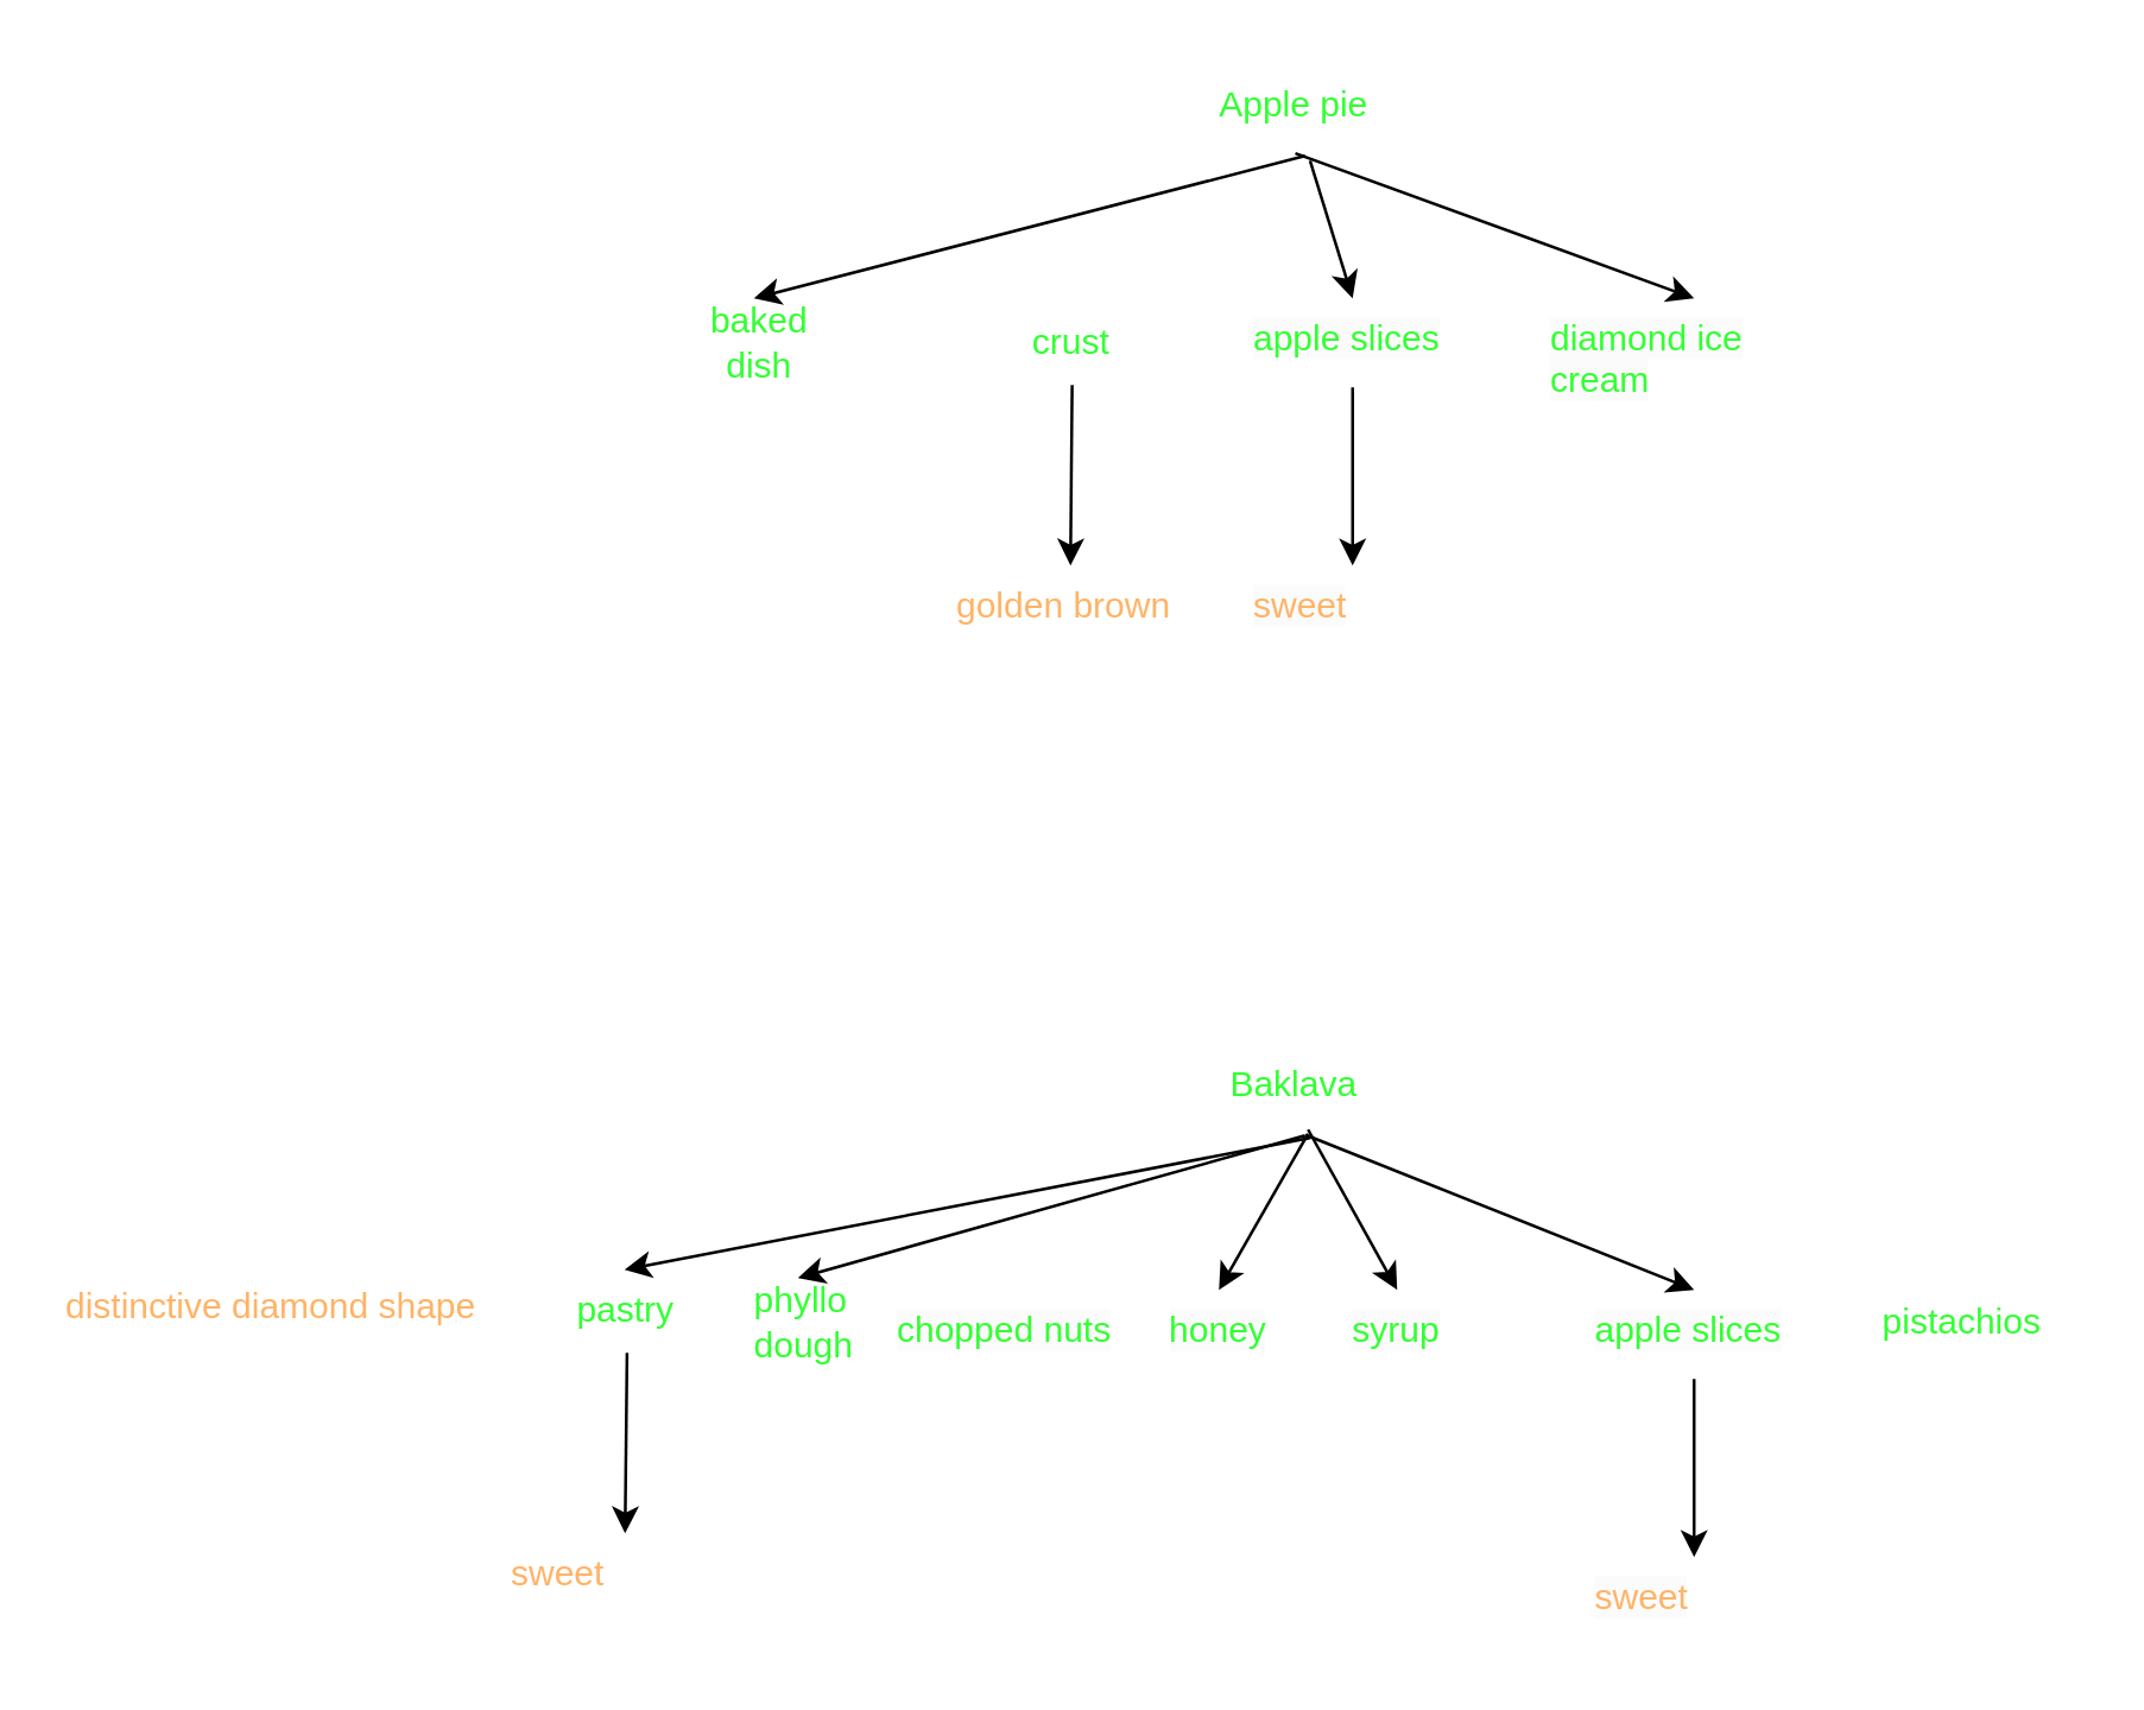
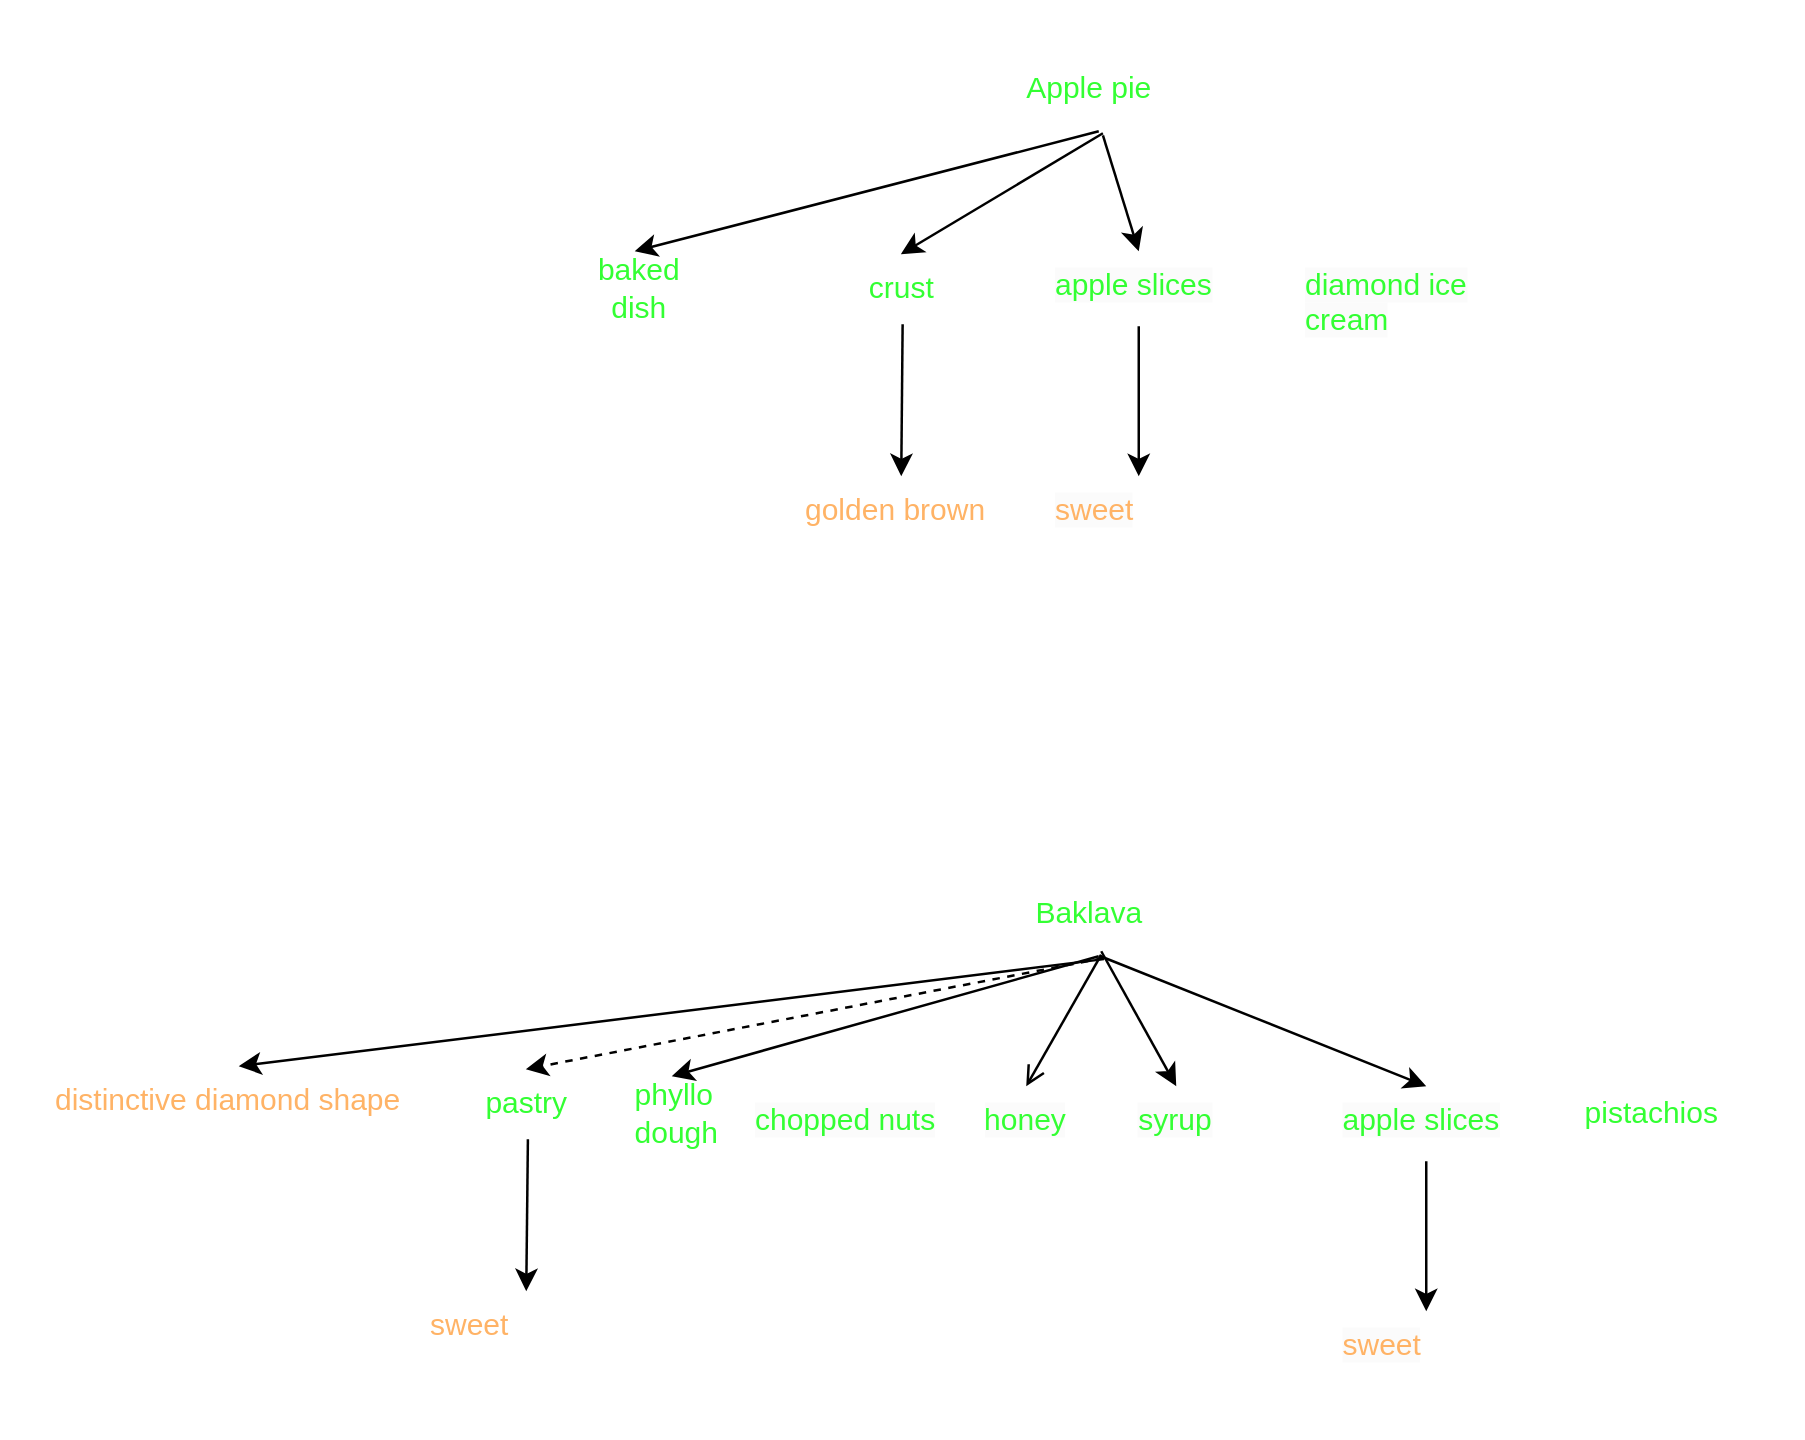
  <mxCell id="0" />
  <mxCell id="1" parent="0" />
  <mxCell id="2" value="Apple pie" style="text;html=1;align=center;verticalAlign=middle;resizable=0;points=[];autosize=1;strokeColor=none;fillColor=none;fontColor=#33FF33;" vertex="1" parent="1"><mxGeometry x="400" y="20" width="70" height="30" as="geometry" /></mxCell>
  <mxCell id="3" value="" style="endArrow=classic;html=1;rounded=0;exitX=0.557;exitY=1.067;exitDx=0;exitDy=0;exitPerimeter=0;entryX=0.48;entryY=0;entryDx=0;entryDy=0;entryPerimeter=0;" edge="1" parent="1" source="2" target="4"><mxGeometry width="50" height="50" relative="1" as="geometry"><mxPoint x="360" y="250" as="sourcePoint" /><mxPoint x="280" y="90" as="targetPoint" /></mxGeometry></mxCell>
  <mxCell id="4" value="&lt;span style=&quot;text-align: left; text-wrap: wrap;&quot;&gt;&lt;font color=&quot;#33ff33&quot;&gt;baked dish&lt;/font&gt;&lt;/span&gt;" style="text;html=1;align=center;verticalAlign=middle;resizable=0;points=[];autosize=1;strokeColor=none;fillColor=none;" vertex="1" parent="1"><mxGeometry x="215" y="100" width="80" height="30" as="geometry" /></mxCell>
  <mxCell id="5" value="&lt;span style=&quot;text-align: left; text-wrap: wrap;&quot;&gt;crust&lt;/span&gt;" style="text;html=1;align=center;verticalAlign=middle;resizable=0;points=[];autosize=1;strokeColor=none;fillColor=none;fontColor=#33FF33;" vertex="1" parent="1"><mxGeometry x="335" y="100" width="50" height="30" as="geometry" /></mxCell>
  <mxCell id="6" value="" style="edgeStyle=orthogonalEdgeStyle;rounded=0;orthogonalLoop=1;jettySize=auto;html=1;fontFamily=Helvetica;fontSize=12;fontColor=default;" edge="1" parent="1" source="7" target="14"><mxGeometry relative="1" as="geometry" /></mxCell>
  <mxCell id="7" value="&lt;span style=&quot;font-family: Helvetica; font-size: 12px; font-style: normal; font-variant-ligatures: normal; font-variant-caps: normal; font-weight: 400; letter-spacing: normal; orphans: 2; text-align: left; text-indent: 0px; text-transform: none; widows: 2; word-spacing: 0px; -webkit-text-stroke-width: 0px; white-space: normal; background-color: rgb(251, 251, 251); text-decoration-thickness: initial; text-decoration-style: initial; text-decoration-color: initial; float: none; display: inline !important;&quot;&gt;apple slices&lt;/span&gt;" style="text;whiteSpace=wrap;html=1;fontColor=#33FF33;" vertex="1" parent="1"><mxGeometry x="420" y="100" width="70" height="30" as="geometry" /></mxCell>
  <mxCell id="8" value="&lt;span style=&quot;font-family: Helvetica; font-size: 12px; font-style: normal; font-variant-ligatures: normal; font-variant-caps: normal; font-weight: 400; letter-spacing: normal; orphans: 2; text-align: left; text-indent: 0px; text-transform: none; widows: 2; word-spacing: 0px; -webkit-text-stroke-width: 0px; white-space: normal; background-color: rgb(251, 251, 251); text-decoration-thickness: initial; text-decoration-style: initial; text-decoration-color: initial; float: none; display: inline !important;&quot;&gt;diamond ice cream&lt;/span&gt;" style="text;whiteSpace=wrap;html=1;fontColor=#33FF33;" vertex="1" parent="1"><mxGeometry x="520" y="100" width="100" height="22" as="geometry" /></mxCell>
+ <mxCell id="9" value="" style="endArrow=classic;html=1;rounded=0;entryX=0.497;entryY=0.039;entryDx=0;entryDy=0;entryPerimeter=0;exitX=0.581;exitY=1.094;exitDx=0;exitDy=0;exitPerimeter=0;" edge="1" parent="1" source="2" target="5"><mxGeometry width="50" height="50" relative="1" as="geometry"><mxPoint x="430" y="50" as="sourcePoint" /><mxPoint x="278" y="110" as="targetPoint" /></mxGeometry></mxCell>
  <mxCell id="10" value="" style="endArrow=classic;html=1;rounded=0;entryX=0.5;entryY=0;entryDx=0;entryDy=0;exitX=0.581;exitY=1.122;exitDx=0;exitDy=0;exitPerimeter=0;" edge="1" parent="1" source="2" target="7"><mxGeometry width="50" height="50" relative="1" as="geometry"><mxPoint x="440" y="60" as="sourcePoint" /><mxPoint x="370" y="111" as="targetPoint" /></mxGeometry></mxCell>
- <mxCell id="11" value="" style="endArrow=classic;html=1;rounded=0;entryX=0.5;entryY=0;entryDx=0;entryDy=0;exitX=0.51;exitY=1.039;exitDx=0;exitDy=0;exitPerimeter=0;" edge="1" parent="1" source="2" target="8"><mxGeometry width="50" height="50" relative="1" as="geometry"><mxPoint x="440" y="50" as="sourcePoint" /><mxPoint x="465" y="110" as="targetPoint" /></mxGeometry></mxCell>
  <mxCell id="12" value="golden brown" style="text;whiteSpace=wrap;fontFamily=Helvetica;fontSize=12;fontColor=#FFB366;" vertex="1" parent="1"><mxGeometry x="320" y="190" width="80" height="30" as="geometry" /></mxCell>
  <mxCell id="13" value="" style="endArrow=classic;html=1;rounded=0;fontFamily=Helvetica;fontSize=12;fontColor=default;entryX=0.5;entryY=0;entryDx=0;entryDy=0;exitX=0.511;exitY=0.974;exitDx=0;exitDy=0;exitPerimeter=0;" edge="1" parent="1" source="5" target="12"><mxGeometry width="50" height="50" relative="1" as="geometry"><mxPoint x="390" y="90" as="sourcePoint" /><mxPoint x="440" y="40" as="targetPoint" /></mxGeometry></mxCell>
  <mxCell id="14" value="&lt;span style=&quot;font-family: Helvetica; font-size: 12px; font-style: normal; font-variant-ligatures: normal; font-variant-caps: normal; font-weight: 400; letter-spacing: normal; orphans: 2; text-align: left; text-indent: 0px; text-transform: none; widows: 2; word-spacing: 0px; -webkit-text-stroke-width: 0px; white-space: normal; background-color: rgb(251, 251, 251); text-decoration-thickness: initial; text-decoration-style: initial; text-decoration-color: initial; float: none; display: inline !important;&quot;&gt;sweet&lt;/span&gt;" style="text;whiteSpace=wrap;html=1;fontColor=#FFB366;fontFamily=Helvetica;fontSize=12;" vertex="1" parent="1"><mxGeometry x="420" y="190" width="70" height="30" as="geometry" /></mxCell>
  <mxCell id="15" value="Baklava" style="text;html=1;align=center;verticalAlign=middle;resizable=0;points=[];autosize=1;strokeColor=none;fillColor=none;fontColor=#33FF33;" vertex="1" parent="1"><mxGeometry x="400" y="350" width="70" height="30" as="geometry" /></mxCell>
  <mxCell id="16" value="" style="endArrow=classic;html=1;rounded=0;exitX=0.557;exitY=1.067;exitDx=0;exitDy=0;exitPerimeter=0;entryX=0.48;entryY=0;entryDx=0;entryDy=0;entryPerimeter=0;" edge="1" parent="1" source="15" target="17"><mxGeometry width="50" height="50" relative="1" as="geometry"><mxPoint x="360" y="580" as="sourcePoint" /><mxPoint x="280" y="420" as="targetPoint" /></mxGeometry></mxCell>
  <mxCell id="17" value="&lt;div style=&quot;text-align: left;&quot;&gt;&lt;span style=&quot;background-color: initial; text-wrap: wrap;&quot;&gt;&lt;font color=&quot;#33ff33&quot;&gt;phyllo dough&lt;/font&gt;&lt;/span&gt;&lt;/div&gt;" style="text;html=1;align=center;verticalAlign=middle;resizable=0;points=[];autosize=1;strokeColor=none;fillColor=none;" vertex="1" parent="1"><mxGeometry x="225" y="430" width="90" height="30" as="geometry" /></mxCell>
  <mxCell id="18" value="&lt;div style=&quot;text-align: left;&quot;&gt;&lt;span style=&quot;background-color: initial; text-wrap: wrap;&quot;&gt;pastry&lt;/span&gt;&lt;/div&gt;" style="text;html=1;align=center;verticalAlign=middle;resizable=0;points=[];autosize=1;strokeColor=none;fillColor=none;fontColor=#33FF33;" vertex="1" parent="1"><mxGeometry x="180" y="426" width="60" height="30" as="geometry" /></mxCell>
  <mxCell id="19" value="" style="edgeStyle=orthogonalEdgeStyle;rounded=0;orthogonalLoop=1;jettySize=auto;html=1;fontFamily=Helvetica;fontSize=12;fontColor=default;" edge="1" parent="1" source="20" target="26"><mxGeometry relative="1" as="geometry" /></mxCell>
  <mxCell id="20" value="&lt;span style=&quot;font-family: Helvetica; font-size: 12px; font-style: normal; font-variant-ligatures: normal; font-variant-caps: normal; font-weight: 400; letter-spacing: normal; orphans: 2; text-align: left; text-indent: 0px; text-transform: none; widows: 2; word-spacing: 0px; -webkit-text-stroke-width: 0px; white-space: normal; background-color: rgb(251, 251, 251); text-decoration-thickness: initial; text-decoration-style: initial; text-decoration-color: initial; float: none; display: inline !important;&quot;&gt;apple slices&lt;/span&gt;" style="text;whiteSpace=wrap;html=1;fontColor=#33FF33;" vertex="1" parent="1"><mxGeometry x="535" y="434" width="70" height="30" as="geometry" /></mxCell>
  <mxCell id="21" value="&lt;span style=&quot;font-family: Helvetica; font-size: 12px; font-style: normal; font-variant-ligatures: normal; font-variant-caps: normal; font-weight: 400; letter-spacing: normal; orphans: 2; text-align: left; text-indent: 0px; text-transform: none; widows: 2; word-spacing: 0px; -webkit-text-stroke-width: 0px; white-space: normal; background-color: rgb(251, 251, 251); text-decoration-thickness: initial; text-decoration-style: initial; text-decoration-color: initial; float: none; display: inline !important;&quot;&gt;chopped nuts&lt;/span&gt;" style="text;whiteSpace=wrap;html=1;fontColor=#33FF33;" vertex="1" parent="1"><mxGeometry x="300" y="434" width="100" height="22" as="geometry" /></mxCell>
- <mxCell id="22" value="" style="endArrow=classic;html=1;rounded=0;entryX=0.497;entryY=0.039;entryDx=0;entryDy=0;entryPerimeter=0;exitX=0.581;exitY=1.094;exitDx=0;exitDy=0;exitPerimeter=0;" edge="1" parent="1" source="15" target="18"><mxGeometry width="50" height="50" relative="1" as="geometry"><mxPoint x="430" y="380" as="sourcePoint" /><mxPoint x="278" y="440" as="targetPoint" /></mxGeometry></mxCell>
+ <mxCell id="22" value="" style="endArrow=classic;html=1;rounded=0;entryX=0.497;entryY=0.039;entryDx=0;entryDy=0;entryPerimeter=0;exitX=0.581;exitY=1.094;exitDx=0;exitDy=0;exitPerimeter=0;dashed=1;" edge="1" parent="1" source="15" target="18"><mxGeometry width="50" height="50" relative="1" as="geometry"><mxPoint x="430" y="380" as="sourcePoint" /><mxPoint x="278" y="440" as="targetPoint" /></mxGeometry></mxCell>
  <mxCell id="23" value="" style="endArrow=classic;html=1;rounded=0;entryX=0.5;entryY=0;entryDx=0;entryDy=0;exitX=0.56;exitY=1.06;exitDx=0;exitDy=0;exitPerimeter=0;" edge="1" parent="1" source="15" target="20"><mxGeometry width="50" height="50" relative="1" as="geometry"><mxPoint x="440" y="390" as="sourcePoint" /><mxPoint x="370" y="441" as="targetPoint" /></mxGeometry></mxCell>
  <mxCell id="24" value="sweet" style="text;whiteSpace=wrap;fontFamily=Helvetica;fontSize=12;fontColor=#FFB366;" vertex="1" parent="1"><mxGeometry x="170" y="516" width="80" height="30" as="geometry" /></mxCell>
  <mxCell id="25" value="" style="endArrow=classic;html=1;rounded=0;fontFamily=Helvetica;fontSize=12;fontColor=default;entryX=0.5;entryY=0;entryDx=0;entryDy=0;exitX=0.511;exitY=0.974;exitDx=0;exitDy=0;exitPerimeter=0;" edge="1" parent="1" source="18" target="24"><mxGeometry width="50" height="50" relative="1" as="geometry"><mxPoint x="240" y="416" as="sourcePoint" /><mxPoint x="290" y="366" as="targetPoint" /></mxGeometry></mxCell>
  <mxCell id="26" value="&lt;span style=&quot;font-family: Helvetica; font-size: 12px; font-style: normal; font-variant-ligatures: normal; font-variant-caps: normal; font-weight: 400; letter-spacing: normal; orphans: 2; text-align: left; text-indent: 0px; text-transform: none; widows: 2; word-spacing: 0px; -webkit-text-stroke-width: 0px; white-space: normal; background-color: rgb(251, 251, 251); text-decoration-thickness: initial; text-decoration-style: initial; text-decoration-color: initial; float: none; display: inline !important;&quot;&gt;sweet&lt;/span&gt;" style="text;whiteSpace=wrap;html=1;fontColor=#FFB366;fontFamily=Helvetica;fontSize=12;" vertex="1" parent="1"><mxGeometry x="535" y="524" width="70" height="30" as="geometry" /></mxCell>
  <mxCell id="27" value="&lt;span style=&quot;font-family: Helvetica; font-size: 12px; font-style: normal; font-variant-ligatures: normal; font-variant-caps: normal; font-weight: 400; letter-spacing: normal; orphans: 2; text-indent: 0px; text-transform: none; widows: 2; word-spacing: 0px; -webkit-text-stroke-width: 0px; white-space: normal; background-color: rgb(251, 251, 251); text-decoration-thickness: initial; text-decoration-style: initial; text-decoration-color: initial; float: none; display: inline !important;&quot;&gt;honey&lt;/span&gt;" style="text;whiteSpace=wrap;html=1;fontColor=#33FF33;align=center;" vertex="1" parent="1"><mxGeometry x="360" y="434" width="100" height="22" as="geometry" /></mxCell>
- <mxCell id="28" value="" style="endArrow=classic;html=1;rounded=0;entryX=0.5;entryY=0;entryDx=0;entryDy=0;exitX=0.571;exitY=1.049;exitDx=0;exitDy=0;exitPerimeter=0;" edge="1" parent="1" target="27" source="15"><mxGeometry width="50" height="50" relative="1" as="geometry"><mxPoint x="626" y="320" as="sourcePoint" /><mxPoint x="655" y="379" as="targetPoint" /></mxGeometry></mxCell>
+ <mxCell id="28" value="" style="endArrow=open;html=1;rounded=0;entryX=0.5;entryY=0;entryDx=0;entryDy=0;exitX=0.571;exitY=1.049;exitDx=0;exitDy=0;exitPerimeter=0;" edge="1" parent="1" target="27" source="15"><mxGeometry width="50" height="50" relative="1" as="geometry"><mxPoint x="626" y="320" as="sourcePoint" /><mxPoint x="655" y="379" as="targetPoint" /></mxGeometry></mxCell>
  <mxCell id="29" value="&lt;span style=&quot;font-family: Helvetica; font-size: 12px; font-style: normal; font-variant-ligatures: normal; font-variant-caps: normal; font-weight: 400; letter-spacing: normal; orphans: 2; text-indent: 0px; text-transform: none; widows: 2; word-spacing: 0px; -webkit-text-stroke-width: 0px; white-space: normal; background-color: rgb(251, 251, 251); text-decoration-thickness: initial; text-decoration-style: initial; text-decoration-color: initial; float: none; display: inline !important;&quot;&gt;syrup&lt;/span&gt;" style="text;whiteSpace=wrap;html=1;fontColor=#33FF33;align=center;" vertex="1" parent="1"><mxGeometry x="420" y="434" width="100" height="22" as="geometry" /></mxCell>
  <mxCell id="30" value="" style="endArrow=classic;html=1;rounded=0;entryX=0.5;entryY=0;entryDx=0;entryDy=0;" edge="1" parent="1" target="29"><mxGeometry width="50" height="50" relative="1" as="geometry"><mxPoint x="440" y="380" as="sourcePoint" /><mxPoint x="705" y="379" as="targetPoint" /></mxGeometry></mxCell>
  <mxCell id="31" value="distinctive diamond shape" style="text;whiteSpace=wrap;fontFamily=Helvetica;fontSize=12;fontColor=#FFB366;" vertex="1" parent="1"><mxGeometry x="20" y="426" width="150" height="30" as="geometry" /></mxCell>
+ <mxCell id="32" value="" style="endArrow=classic;html=1;rounded=0;fontFamily=Helvetica;fontSize=12;fontColor=default;entryX=0.5;entryY=0;entryDx=0;entryDy=0;exitX=0.587;exitY=1.105;exitDx=0;exitDy=0;exitPerimeter=0;" edge="1" parent="1" source="15" target="31"><mxGeometry width="50" height="50" relative="1" as="geometry"><mxPoint x="280" y="440" as="sourcePoint" /><mxPoint x="330" y="390" as="targetPoint" /></mxGeometry></mxCell>
  <mxCell id="33" value="pistachios" style="text;html=1;align=center;verticalAlign=middle;resizable=0;points=[];autosize=1;strokeColor=none;fillColor=none;fontFamily=Helvetica;fontSize=12;fontColor=#33FF33;" vertex="1" parent="1"><mxGeometry x="620" y="430" width="80" height="30" as="geometry" /></mxCell>
